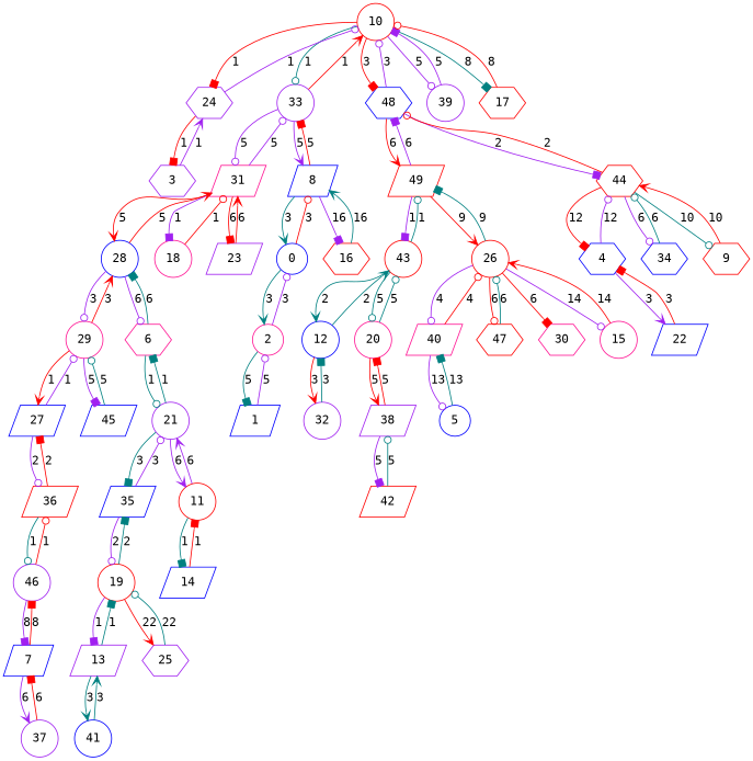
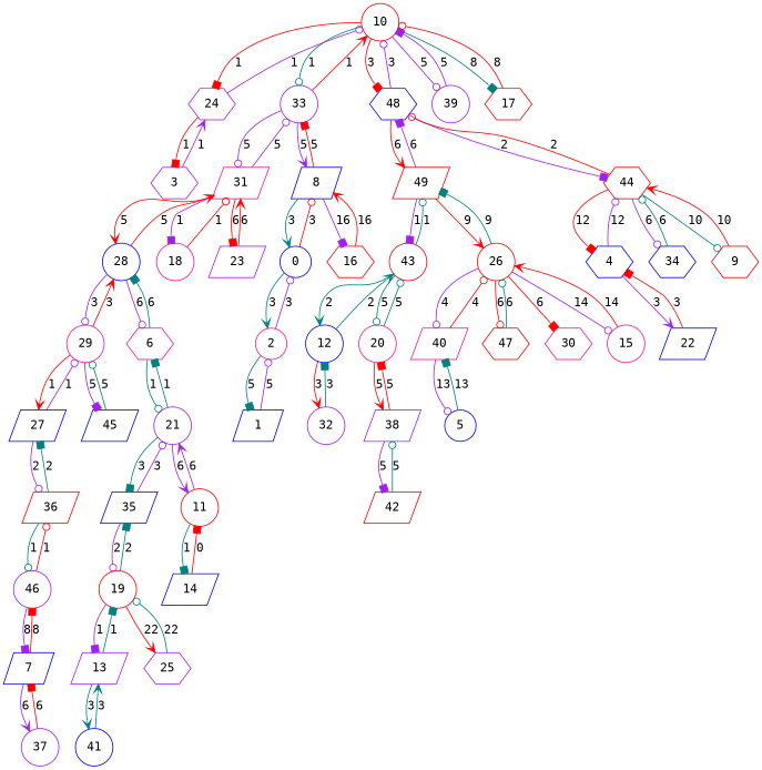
  digraph {
    fontname="DejaVu Sans Mono"
    node [color=blue fontname="DejaVu Sans Mono" shape=circle]
    edge [arrowhead=odot color=purple fontname="DejaVu Sans Mono"]
    10 [color=red]
    24 [color=purple shape=hexagon]
    33 [color=purple]
    48 [shape=hexagon]
    39 [color=purple]
    17 [color=red shape=hexagon]
    3 [color=purple shape=hexagon]
    31 [color=deeppink shape=parallelogram]
    8 [shape=parallelogram]
    49 [color=red shape=parallelogram]
    44 [color=red shape=hexagon]
    43 [color=red]
    26 [color=red]
    12
    20 [color=deeppink]
    40 [color=deeppink shape=parallelogram]
    47 [color=red shape=hexagon]
    30 [color=deeppink shape=hexagon]
    15 [color=deeppink]
    32 [color=purple]
    38 [color=purple shape=parallelogram]
    13 [color=purple shape=parallelogram]
    19 [color=red]
    41
    35 [shape=parallelogram]
    25 [color=purple shape=hexagon]
    21 [color=purple]
    46 [color=purple]
    36 [color=red shape=parallelogram]
    7 [shape=parallelogram]
    27 [shape=parallelogram]
    37 [color=purple]
    29 [color=deeppink]
    14 [shape=parallelogram]
    11 [color=red]
    6 [color=deeppink shape=hexagon]
    28
    18 [color=deeppink]
    23 [color=purple shape=parallelogram]
    0
    16 [color=red shape=hexagon]
    45 [shape=parallelogram]
    4 [shape=hexagon]
    34 [shape=hexagon]
    9 [color=red shape=hexagon]
    22 [shape=parallelogram]
    2 [color=deeppink]
    1 [shape=parallelogram]
    5
    42 [color=red shape=parallelogram]
    10 -> 24 [arrowhead=box color=red label=1]
    10 -> 33 [color=teal label=1]
    10 -> 48 [arrowhead=box color=red label=3]
    10 -> 39 [label=5]
    10 -> 17 [arrowhead=box color=teal label=8]
    24 -> 10 [label=1]
    24 -> 3 [arrowhead=box color=red label=1]
    33 -> 10 [arrowhead=vee color=red label=1]
    33 -> 31 [label=5]
    33 -> 8 [arrowhead=vee label=5]
    48 -> 10 [label=3]
    48 -> 49 [arrowhead=vee color=red label=6]
    48 -> 44 [arrowhead=box label=2]
    39 -> 10 [arrowhead=box label=5]
    17 -> 10 [color=red label=8]
    3 -> 24 [arrowhead=vee label=1]
    31 -> 33 [label=5]
    31 -> 28 [arrowhead=vee color=red label=5]
    31 -> 18 [arrowhead=box label=1]
    31 -> 23 [arrowhead=box color=red label=6]
    8 -> 33 [arrowhead=box color=red label=5]
    8 -> 0 [arrowhead=vee color=teal label=3]
    8 -> 16 [arrowhead=box label=16]
    49 -> 48 [arrowhead=box label=6]
    49 -> 43 [arrowhead=box label=1]
    49 -> 26 [arrowhead=vee color=red label=9]
    44 -> 48 [color=red label=2]
    44 -> 4 [arrowhead=box color=red label=12]
    44 -> 34 [label=6]
    44 -> 9 [color=teal label=10]
    43 -> 49 [color=teal label=1]
    43 -> 12 [arrowhead=vee color=teal label=2]
    43 -> 20 [color=teal label=5]
    26 -> 49 [arrowhead=box color=teal label=9]
    26 -> 40 [label=4]
    26 -> 47 [color=red label=6]
    26 -> 30 [arrowhead=box color=red label=6]
    26 -> 15 [label=14]
    12 -> 43 [arrowhead=vee color=teal label=2]
    12 -> 32 [arrowhead=vee color=red label=3]
    20 -> 43 [color=teal label=5]
    20 -> 38 [arrowhead=vee color=red label=5]
    40 -> 26 [color=red label=4]
    40 -> 5 [label=13]
    47 -> 26 [color=teal label=6]
    15 -> 26 [arrowhead=vee color=red label=14]
    32 -> 12 [arrowhead=box color=teal label=3]
    38 -> 20 [arrowhead=box color=red label=5]
    38 -> 42 [arrowhead=box label=5]
    13 -> 19 [arrowhead=box color=teal label=1]
    13 -> 41 [arrowhead=vee color=teal label=3]
    19 -> 13 [arrowhead=box label=1]
    19 -> 35 [arrowhead=box color=teal label=2]
    19 -> 25 [arrowhead=vee color=red label=22]
    41 -> 13 [arrowhead=vee color=teal label=3]
    35 -> 19 [label=2]
    35 -> 21 [label=3]
    25 -> 19 [color=teal label=22]
    21 -> 35 [arrowhead=box color=teal label=3]
    21 -> 11 [arrowhead=vee label=6]
    21 -> 6 [arrowhead=box color=teal label=1]
    46 -> 36 [color=red label=1]
    46 -> 7 [arrowhead=box label=8]
    36 -> 46 [color=teal label=1]
-   36 -> 27 [arrowhead=box color=red label=2]
+   36 -> 27 [arrowhead=box color=teal label=2]
    7 -> 46 [arrowhead=box color=red label=8]
    7 -> 37 [arrowhead=vee label=6]
    27 -> 36 [label=2]
    27 -> 29 [label=1]
    37 -> 7 [arrowhead=box color=red label=6]
    29 -> 27 [arrowhead=vee color=red label=1]
    29 -> 28 [arrowhead=vee color=red label=3]
    29 -> 45 [arrowhead=box label=5]
-   14 -> 11 [arrowhead=box color=red label=1]
+   14 -> 11 [arrowhead=box color=red label=0]
    11 -> 21 [arrowhead=vee label=6]
    11 -> 14 [arrowhead=box color=teal label=1]
    6 -> 21 [color=teal label=1]
    6 -> 28 [arrowhead=box color=teal label=6]
    28 -> 31 [arrowhead=vee color=red label=5]
    28 -> 29 [label=3]
    28 -> 6 [label=6]
    18 -> 31 [color=red label=1]
    23 -> 31 [arrowhead=vee color=red label=6]
    0 -> 8 [color=red label=3]
    0 -> 2 [arrowhead=vee color=teal label=3]
-   16 -> 8 [arrowhead=vee color=teal label=16]
+   16 -> 8 [arrowhead=vee color=red label=16]
    45 -> 29 [color=teal label=5]
    4 -> 44 [label=12]
    4 -> 22 [arrowhead=vee label=3]
    34 -> 44 [color=teal label=6]
    9 -> 44 [arrowhead=vee color=red label=10]
    22 -> 4 [arrowhead=box color=red label=3]
    2 -> 0 [label=3]
    2 -> 1 [arrowhead=box color=teal label=5]
    1 -> 2 [label=5]
    5 -> 40 [arrowhead=box color=teal label=13]
    42 -> 38 [color=teal label=5]
  }
